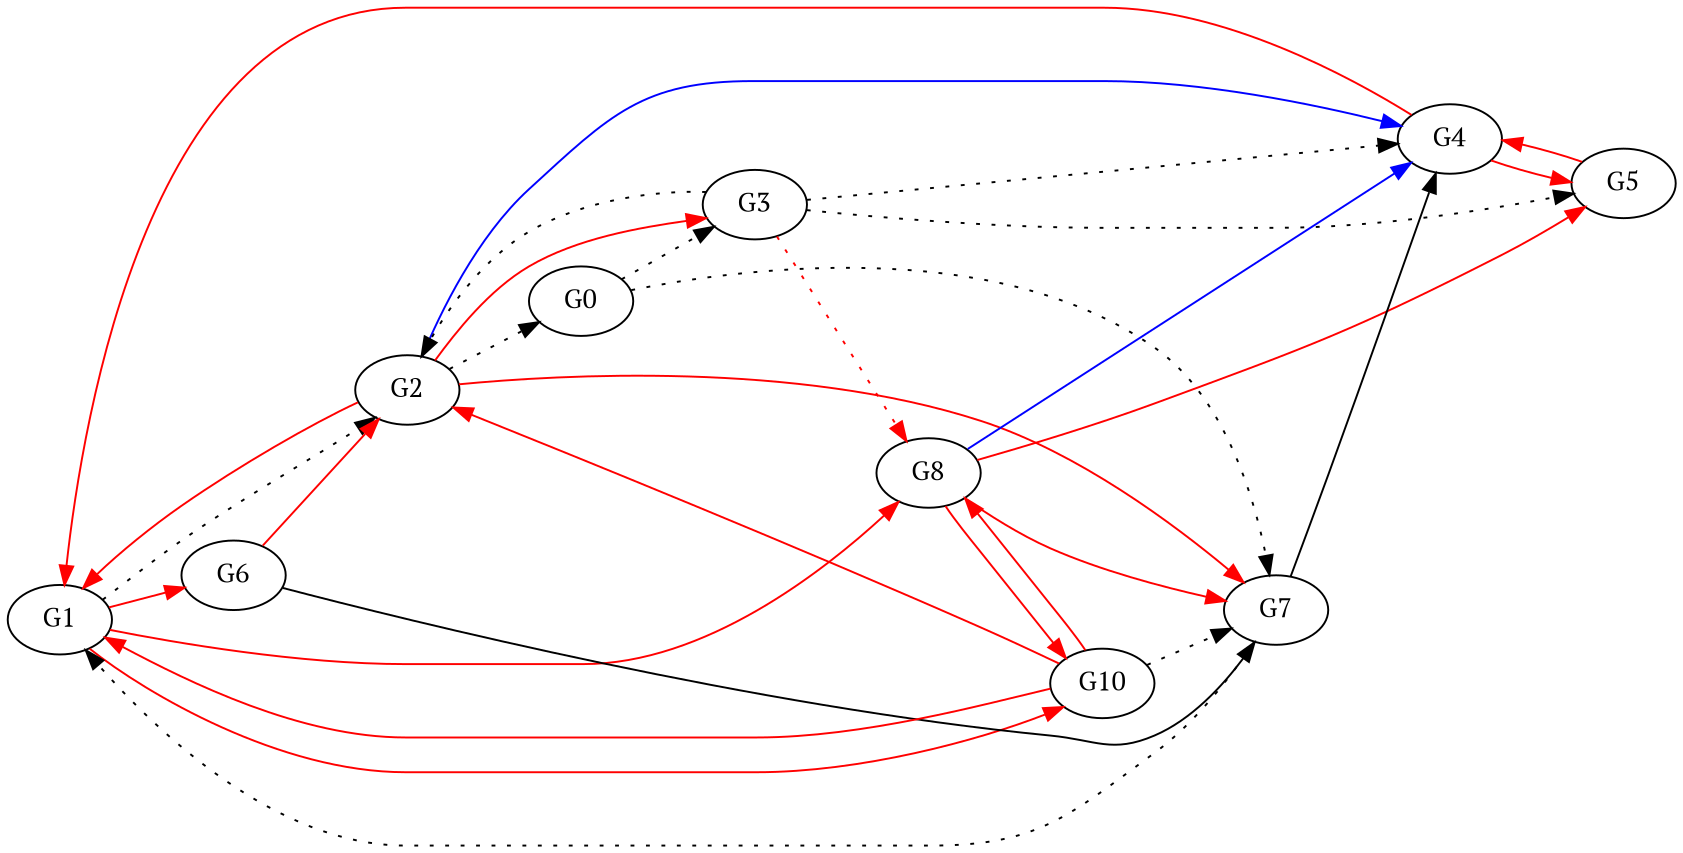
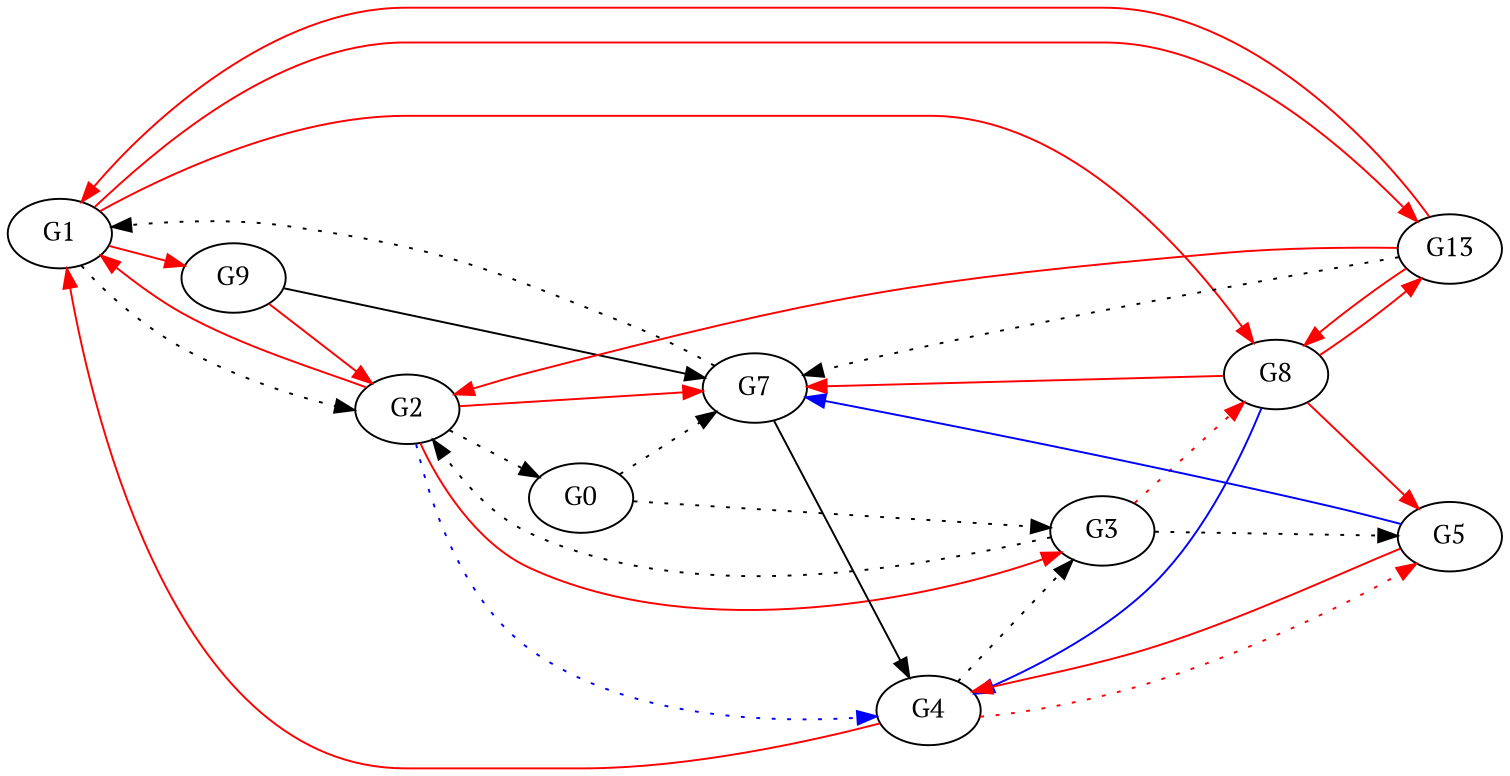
  digraph {
    fontname="PT Serif"
    rankdir=LR
    node [fontname="PT Serif"]
    edge [fontname="PT Serif" color=red]
    n1 [label=G1]
    n2 [label=G2]
    n3 [label=G8]
-   n4 [label=G6]
-   n5 [label=G10]
+   n4 [label=G9]
+   n5 [label=G13]
    n6 [label=G3]
    n7 [label=G4]
    n8 [label=G0]
    n9 [label=G7]
    n10 [label=G5]
    n1 -> n2 [style=dotted color=""]
    n1 -> n3
    n1 -> n4
    n1 -> n5
    n2 -> n1
    n2 -> n6
-   n2 -> n7 [color=blue]
+   n2 -> n7 [color=blue style=dotted]
    n2 -> n8 [style=dotted color=""]
    n2 -> n9
    n3 -> n5
    n3 -> n7 [color=blue]
    n3 -> n9
    n3 -> n10
    n4 -> n2
    n4 -> n9 [style=solid color=""]
    n5 -> n1
    n5 -> n2
    n5 -> n3
    n5 -> n9 [style=dotted color=""]
    n6 -> n2 [style=dotted color=""]
    n6 -> n3 [style=dotted]
-   n6 -> n7 [style=dotted color=""]
+   n7 -> n6 [style=dotted color=""]
    n6 -> n10 [style=dotted color=""]
    n7 -> n1
-   n7 -> n10
+   n7 -> n10 [style=dotted]
    n8 -> n6 [style=dotted color=""]
    n8 -> n9 [style=dotted color=""]
    n9 -> n1 [style=dotted color=""]
    n9 -> n7 [style=solid color=""]
    n10 -> n7
+   n10 -> n9 [color=blue]
  }
